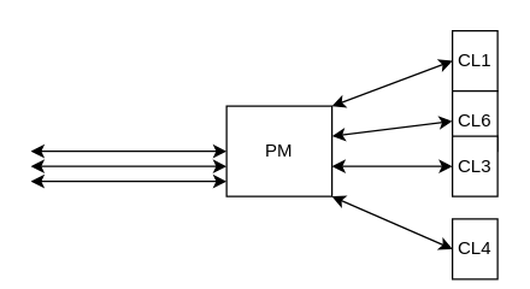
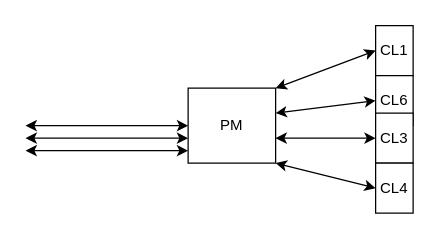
  <mxCell id="0" />
  <mxCell id="1" parent="0" />
  <mxCell id="2" value="PM" style="rounded=0;whiteSpace=wrap;html=1;" vertex="1" parent="1"><mxGeometry x="150" y="70" width="70" height="60" as="geometry" /></mxCell>
  <mxCell id="3" value="" style="endArrow=classic;startArrow=classic;html=1;" edge="1" parent="1"><mxGeometry width="50" height="50" relative="1" as="geometry"><mxPoint x="20" y="100" as="sourcePoint" /><mxPoint x="150" y="100" as="targetPoint" /></mxGeometry></mxCell>
  <mxCell id="4" value="" style="endArrow=classic;startArrow=classic;html=1;" edge="1" parent="1"><mxGeometry width="50" height="50" relative="1" as="geometry"><mxPoint x="20" y="110" as="sourcePoint" /><mxPoint x="150" y="110" as="targetPoint" /></mxGeometry></mxCell>
  <mxCell id="5" value="" style="endArrow=classic;startArrow=classic;html=1;" edge="1" parent="1"><mxGeometry width="50" height="50" relative="1" as="geometry"><mxPoint x="20" y="120" as="sourcePoint" /><mxPoint x="150" y="120" as="targetPoint" /></mxGeometry></mxCell>
  <mxCell id="6" value="" style="endArrow=classic;startArrow=classic;html=1;entryX=0;entryY=0.5;entryDx=0;entryDy=0;" edge="1" parent="1" target="10"><mxGeometry width="50" height="50" relative="1" as="geometry"><mxPoint x="220" y="70" as="sourcePoint" /><mxPoint x="300" y="70" as="targetPoint" /></mxGeometry></mxCell>
  <mxCell id="7" value="" style="endArrow=classic;startArrow=classic;html=1;entryX=0;entryY=0.5;entryDx=0;entryDy=0;" edge="1" parent="1" target="11"><mxGeometry width="50" height="50" relative="1" as="geometry"><mxPoint x="220" y="90" as="sourcePoint" /><mxPoint x="300" y="90" as="targetPoint" /></mxGeometry></mxCell>
  <mxCell id="8" value="" style="endArrow=classic;startArrow=classic;html=1;entryX=0;entryY=0.5;entryDx=0;entryDy=0;" edge="1" parent="1" target="12"><mxGeometry width="50" height="50" relative="1" as="geometry"><mxPoint x="220" y="110" as="sourcePoint" /><mxPoint x="300" y="110" as="targetPoint" /></mxGeometry></mxCell>
  <mxCell id="9" value="" style="endArrow=classic;startArrow=classic;html=1;entryX=0;entryY=0.5;entryDx=0;entryDy=0;" edge="1" parent="1" target="13"><mxGeometry width="50" height="50" relative="1" as="geometry"><mxPoint x="220" y="130" as="sourcePoint" /><mxPoint x="300" y="130" as="targetPoint" /></mxGeometry></mxCell>
  <mxCell id="10" value="CL1" style="rounded=0;whiteSpace=wrap;html=1;" vertex="1" parent="1"><mxGeometry x="300" y="20" width="30" height="40" as="geometry" /></mxCell>
  <mxCell id="11" value="CL6" style="rounded=0;whiteSpace=wrap;html=1;" vertex="1" parent="1"><mxGeometry x="300" y="60" width="30" height="40" as="geometry" /></mxCell>
  <mxCell id="12" value="CL3" style="rounded=0;whiteSpace=wrap;html=1;" vertex="1" parent="1"><mxGeometry x="300" y="90" width="30" height="40" as="geometry" /></mxCell>
- <mxCell id="13" value="CL4" style="rounded=0;whiteSpace=wrap;html=1;" vertex="1" parent="1"><mxGeometry x="300" y="145" width="30" height="40" as="geometry" /></mxCell>
+ <mxCell id="13" value="CL4" style="rounded=0;whiteSpace=wrap;html=1;" vertex="1" parent="1"><mxGeometry x="300" y="130" width="30" height="40" as="geometry" /></mxCell>
